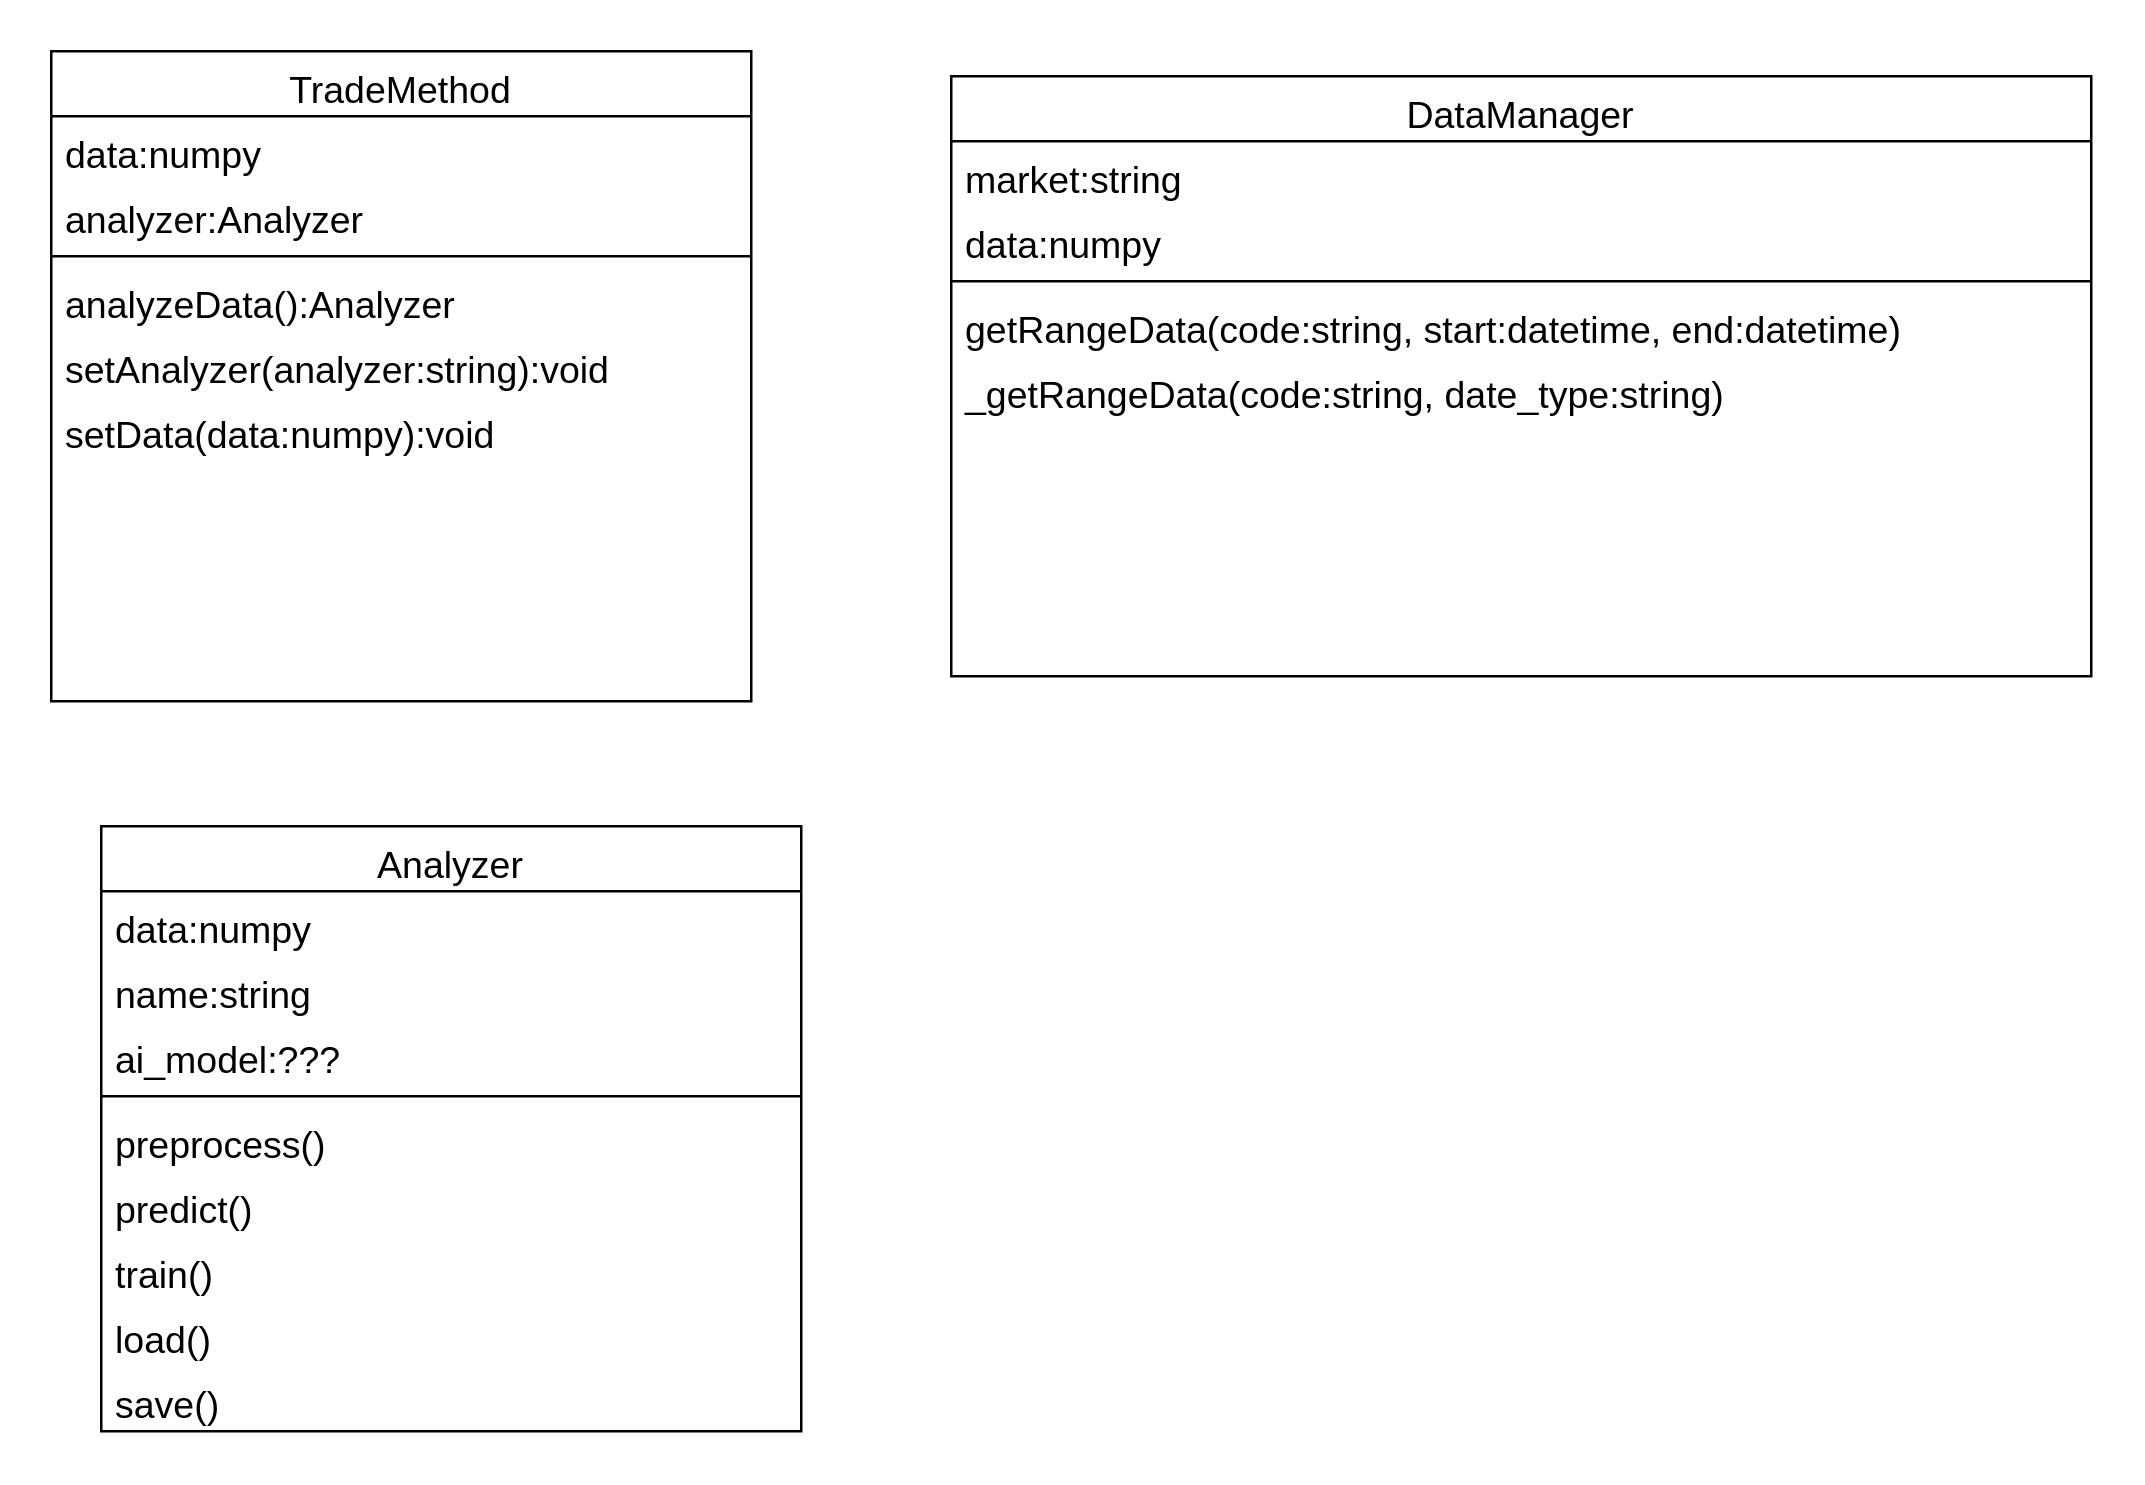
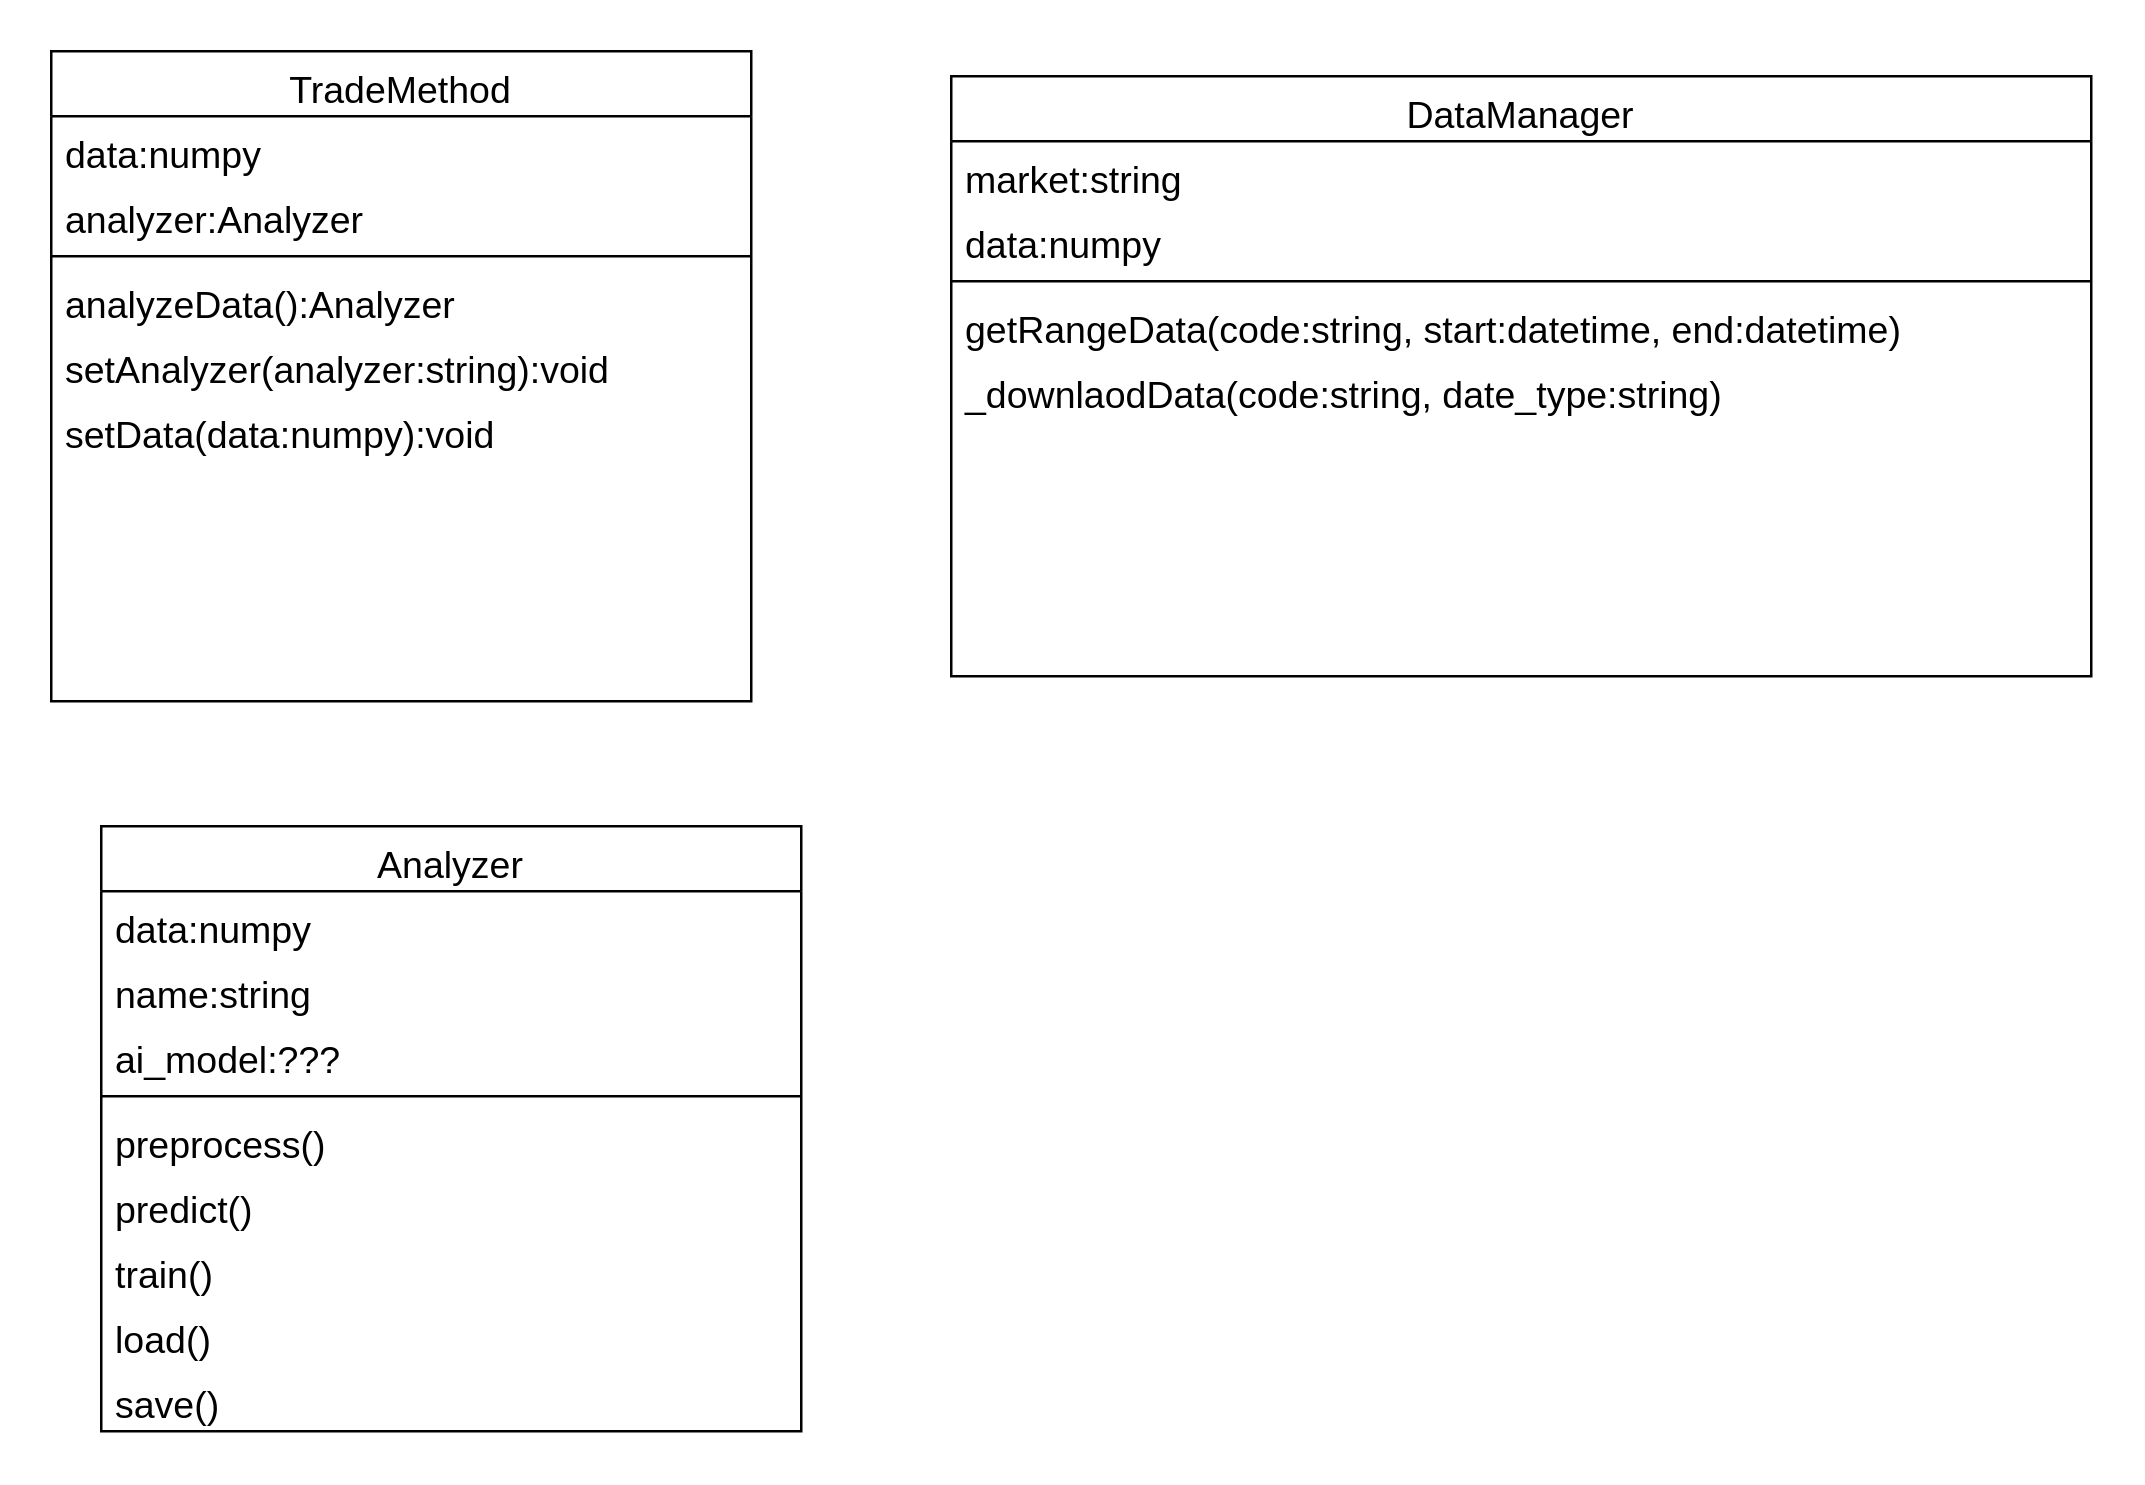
  <mxCell id="0" />
  <mxCell id="1" parent="0" />
  <mxCell id="2" value="TradeMethod" style="swimlane;fontStyle=0;align=center;verticalAlign=top;childLayout=stackLayout;horizontal=1;startSize=26;horizontalStack=0;resizeParent=1;resizeLast=0;collapsible=1;marginBottom=0;rounded=0;shadow=0;strokeWidth=1;fontSize=15;" vertex="1" parent="1"><mxGeometry x="20" y="20" width="280" height="260" as="geometry"><mxRectangle x="508" y="120" width="160" height="26" as="alternateBounds" /></mxGeometry></mxCell>
  <mxCell id="3" value="data:numpy" style="text;align=left;verticalAlign=top;spacingLeft=4;spacingRight=4;overflow=hidden;rotatable=0;points=[[0,0.5],[1,0.5]];portConstraint=eastwest;fontSize=15;" vertex="1" parent="2"><mxGeometry y="26" width="280" height="26" as="geometry" /></mxCell>
  <mxCell id="4" value="analyzer:Analyzer" style="text;align=left;verticalAlign=top;spacingLeft=4;spacingRight=4;overflow=hidden;rotatable=0;points=[[0,0.5],[1,0.5]];portConstraint=eastwest;fontSize=15;" vertex="1" parent="2"><mxGeometry y="52" width="280" height="26" as="geometry" /></mxCell>
  <mxCell id="5" value="" style="line;html=1;strokeWidth=1;align=left;verticalAlign=middle;spacingTop=-1;spacingLeft=3;spacingRight=3;rotatable=0;labelPosition=right;points=[];portConstraint=eastwest;fontSize=15;" vertex="1" parent="2"><mxGeometry y="78" width="280" height="8" as="geometry" /></mxCell>
  <mxCell id="6" value="analyzeData():Analyzer" style="text;align=left;verticalAlign=top;spacingLeft=4;spacingRight=4;overflow=hidden;rotatable=0;points=[[0,0.5],[1,0.5]];portConstraint=eastwest;fontSize=15;" vertex="1" parent="2"><mxGeometry y="86" width="280" height="26" as="geometry" /></mxCell>
  <mxCell id="7" value="setAnalyzer(analyzer:string):void" style="text;align=left;verticalAlign=top;spacingLeft=4;spacingRight=4;overflow=hidden;rotatable=0;points=[[0,0.5],[1,0.5]];portConstraint=eastwest;rounded=0;shadow=0;html=0;fontSize=15;" vertex="1" parent="2"><mxGeometry y="112" width="280" height="26" as="geometry" /></mxCell>
  <mxCell id="8" value="setData(data:numpy):void" style="text;align=left;verticalAlign=top;spacingLeft=4;spacingRight=4;overflow=hidden;rotatable=0;points=[[0,0.5],[1,0.5]];portConstraint=eastwest;rounded=0;shadow=0;html=0;fontSize=15;" vertex="1" parent="2"><mxGeometry y="138" width="280" height="120" as="geometry" /></mxCell>
  <mxCell id="9" value="DataManager" style="swimlane;fontStyle=0;align=center;verticalAlign=top;childLayout=stackLayout;horizontal=1;startSize=26;horizontalStack=0;resizeParent=1;resizeLast=0;collapsible=1;marginBottom=0;rounded=0;shadow=0;strokeWidth=1;fontSize=15;" parent="1" vertex="1"><mxGeometry x="380" y="30" width="456" height="240" as="geometry"><mxRectangle x="508" y="120" width="160" height="26" as="alternateBounds" /></mxGeometry></mxCell>
  <mxCell id="10" value="market:string" style="text;align=left;verticalAlign=top;spacingLeft=4;spacingRight=4;overflow=hidden;rotatable=0;points=[[0,0.5],[1,0.5]];portConstraint=eastwest;fontSize=15;" parent="9" vertex="1"><mxGeometry y="26" width="456" height="26" as="geometry" /></mxCell>
  <mxCell id="11" value="data:numpy" style="text;align=left;verticalAlign=top;spacingLeft=4;spacingRight=4;overflow=hidden;rotatable=0;points=[[0,0.5],[1,0.5]];portConstraint=eastwest;fontSize=15;" vertex="1" parent="9"><mxGeometry y="52" width="456" height="26" as="geometry" /></mxCell>
  <mxCell id="12" value="" style="line;html=1;strokeWidth=1;align=left;verticalAlign=middle;spacingTop=-1;spacingLeft=3;spacingRight=3;rotatable=0;labelPosition=right;points=[];portConstraint=eastwest;fontSize=15;" parent="9" vertex="1"><mxGeometry y="78" width="456" height="8" as="geometry" /></mxCell>
  <mxCell id="13" value="getRangeData(code:string, start:datetime, end:datetime)" style="text;align=left;verticalAlign=top;spacingLeft=4;spacingRight=4;overflow=hidden;rotatable=0;points=[[0,0.5],[1,0.5]];portConstraint=eastwest;fontSize=15;" parent="9" vertex="1"><mxGeometry y="86" width="456" height="26" as="geometry" /></mxCell>
- <mxCell id="14" value="_getRangeData(code:string, date_type:string)" style="text;align=left;verticalAlign=top;spacingLeft=4;spacingRight=4;overflow=hidden;rotatable=0;points=[[0,0.5],[1,0.5]];portConstraint=eastwest;rounded=0;shadow=0;html=0;fontSize=15;" vertex="1" parent="9"><mxGeometry y="112" width="456" height="26" as="geometry" /></mxCell>
+ <mxCell id="14" value="_downlaodData(code:string, date_type:string)" style="text;align=left;verticalAlign=top;spacingLeft=4;spacingRight=4;overflow=hidden;rotatable=0;points=[[0,0.5],[1,0.5]];portConstraint=eastwest;rounded=0;shadow=0;html=0;fontSize=15;" vertex="1" parent="9"><mxGeometry y="112" width="456" height="26" as="geometry" /></mxCell>
  <mxCell id="15" value="Analyzer" style="swimlane;fontStyle=0;align=center;verticalAlign=top;childLayout=stackLayout;horizontal=1;startSize=26;horizontalStack=0;resizeParent=1;resizeLast=0;collapsible=1;marginBottom=0;rounded=0;shadow=0;strokeWidth=1;fontSize=15;" vertex="1" parent="1"><mxGeometry x="40" y="330" width="280" height="242" as="geometry"><mxRectangle x="508" y="120" width="160" height="26" as="alternateBounds" /></mxGeometry></mxCell>
  <mxCell id="16" value="data:numpy" style="text;align=left;verticalAlign=top;spacingLeft=4;spacingRight=4;overflow=hidden;rotatable=0;points=[[0,0.5],[1,0.5]];portConstraint=eastwest;fontSize=15;" vertex="1" parent="15"><mxGeometry y="26" width="280" height="26" as="geometry" /></mxCell>
  <mxCell id="17" value="name:string" style="text;align=left;verticalAlign=top;spacingLeft=4;spacingRight=4;overflow=hidden;rotatable=0;points=[[0,0.5],[1,0.5]];portConstraint=eastwest;fontSize=15;" vertex="1" parent="15"><mxGeometry y="52" width="280" height="26" as="geometry" /></mxCell>
  <mxCell id="18" value="ai_model:???" style="text;align=left;verticalAlign=top;spacingLeft=4;spacingRight=4;overflow=hidden;rotatable=0;points=[[0,0.5],[1,0.5]];portConstraint=eastwest;fontSize=15;" vertex="1" parent="15"><mxGeometry y="78" width="280" height="26" as="geometry" /></mxCell>
  <mxCell id="19" value="" style="line;html=1;strokeWidth=1;align=left;verticalAlign=middle;spacingTop=-1;spacingLeft=3;spacingRight=3;rotatable=0;labelPosition=right;points=[];portConstraint=eastwest;fontSize=15;" vertex="1" parent="15"><mxGeometry y="104" width="280" height="8" as="geometry" /></mxCell>
  <mxCell id="20" value="preprocess()" style="text;align=left;verticalAlign=top;spacingLeft=4;spacingRight=4;overflow=hidden;rotatable=0;points=[[0,0.5],[1,0.5]];portConstraint=eastwest;fontSize=15;" vertex="1" parent="15"><mxGeometry y="112" width="280" height="26" as="geometry" /></mxCell>
  <mxCell id="21" value="predict()" style="text;align=left;verticalAlign=top;spacingLeft=4;spacingRight=4;overflow=hidden;rotatable=0;points=[[0,0.5],[1,0.5]];portConstraint=eastwest;fontSize=15;" vertex="1" parent="15"><mxGeometry y="138" width="280" height="26" as="geometry" /></mxCell>
  <mxCell id="22" value="train()" style="text;align=left;verticalAlign=top;spacingLeft=4;spacingRight=4;overflow=hidden;rotatable=0;points=[[0,0.5],[1,0.5]];portConstraint=eastwest;rounded=0;shadow=0;html=0;fontSize=15;" vertex="1" parent="15"><mxGeometry y="164" width="280" height="26" as="geometry" /></mxCell>
  <mxCell id="23" value="load()" style="text;align=left;verticalAlign=top;spacingLeft=4;spacingRight=4;overflow=hidden;rotatable=0;points=[[0,0.5],[1,0.5]];portConstraint=eastwest;fontSize=15;" vertex="1" parent="15"><mxGeometry y="190" width="280" height="26" as="geometry" /></mxCell>
  <mxCell id="24" value="save()" style="text;align=left;verticalAlign=top;spacingLeft=4;spacingRight=4;overflow=hidden;rotatable=0;points=[[0,0.5],[1,0.5]];portConstraint=eastwest;fontSize=15;" vertex="1" parent="15"><mxGeometry y="216" width="280" height="26" as="geometry" /></mxCell>
